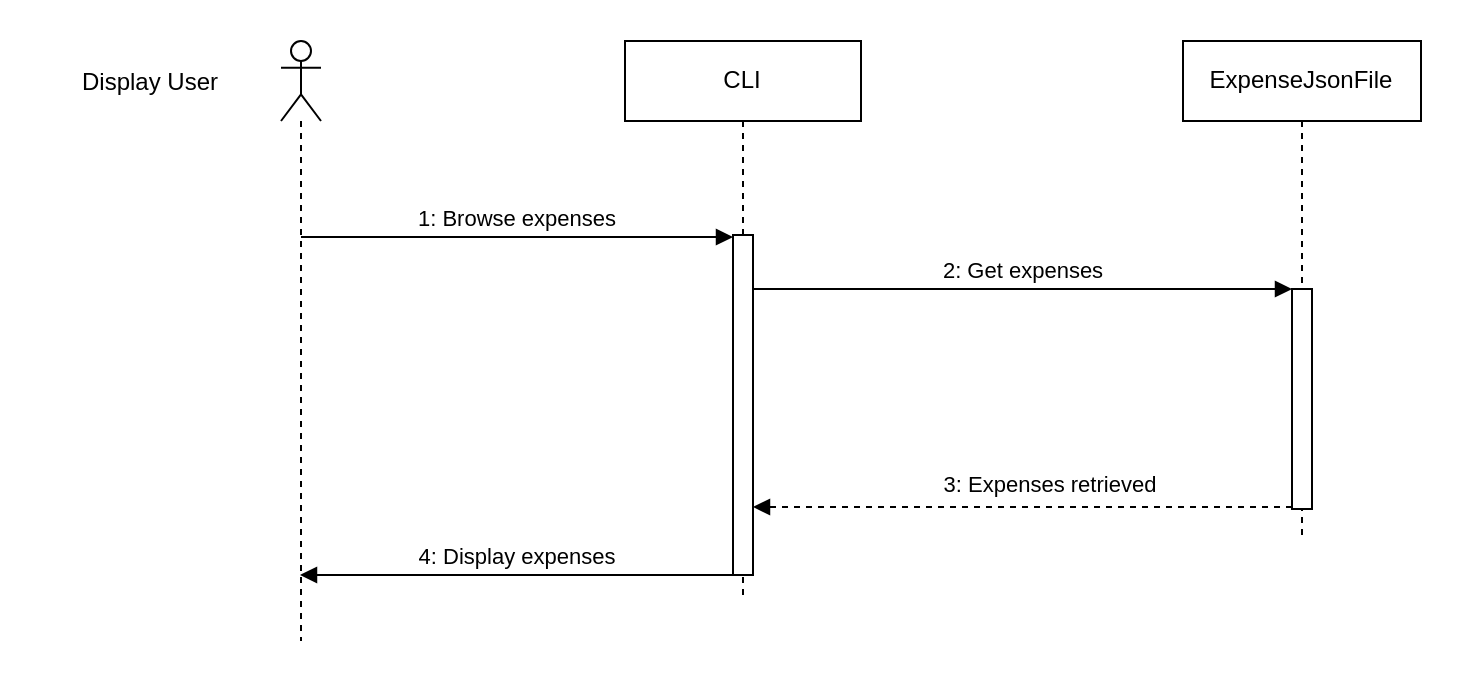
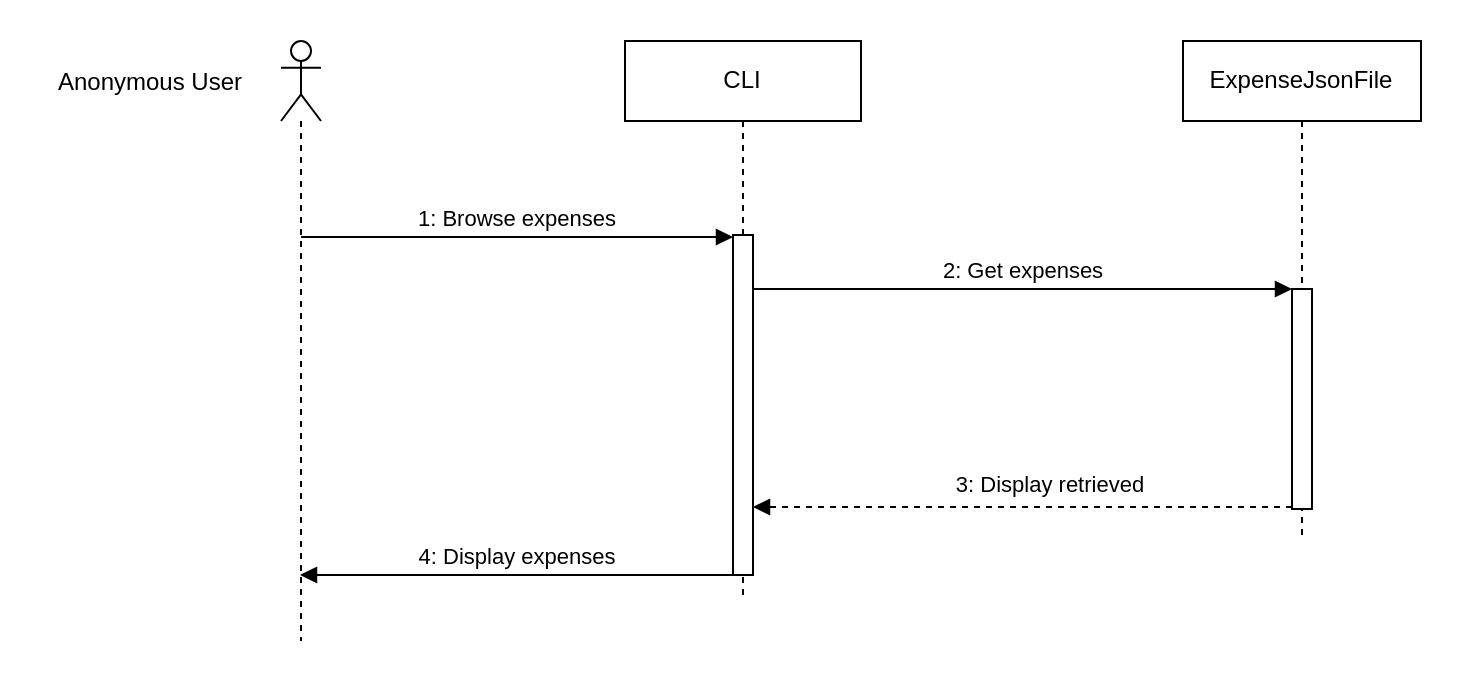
  <mxCell id="0" />
  <mxCell id="1" parent="0" />
  <mxCell id="2" value="" style="shape=umlLifeline;perimeter=lifelinePerimeter;whiteSpace=wrap;html=1;container=1;dropTarget=0;collapsible=0;recursiveResize=0;outlineConnect=0;portConstraint=eastwest;newEdgeStyle={&quot;curved&quot;:0,&quot;rounded&quot;:0};participant=umlActor;" vertex="1" parent="1"><mxGeometry x="140" y="20" width="20" height="300" as="geometry" /></mxCell>
- <mxCell id="3" value="Display User" style="text;html=1;align=center;verticalAlign=middle;whiteSpace=wrap;rounded=0;" vertex="1" parent="1"><mxGeometry x="20" y="26" width="110" height="30" as="geometry" /></mxCell>
+ <mxCell id="3" value="Anonymous User" style="text;html=1;align=center;verticalAlign=middle;whiteSpace=wrap;rounded=0;" vertex="1" parent="1"><mxGeometry x="20" y="26" width="110" height="30" as="geometry" /></mxCell>
  <mxCell id="4" value="ExpenseJsonFile" style="shape=umlLifeline;perimeter=lifelinePerimeter;whiteSpace=wrap;html=1;container=1;dropTarget=0;collapsible=0;recursiveResize=0;outlineConnect=0;portConstraint=eastwest;newEdgeStyle={&quot;edgeStyle&quot;:&quot;elbowEdgeStyle&quot;,&quot;elbow&quot;:&quot;vertical&quot;,&quot;curved&quot;:0,&quot;rounded&quot;:0};" vertex="1" parent="1"><mxGeometry x="591" y="20" width="119" height="250" as="geometry" /></mxCell>
  <mxCell id="5" value="" style="html=1;points=[[0,0,0,0,5],[0,1,0,0,-5],[1,0,0,0,5],[1,1,0,0,-5]];perimeter=orthogonalPerimeter;outlineConnect=0;targetShapes=umlLifeline;portConstraint=eastwest;newEdgeStyle={&quot;curved&quot;:0,&quot;rounded&quot;:0};" vertex="1" parent="4"><mxGeometry x="54.5" y="124" width="10" height="110" as="geometry" /></mxCell>
  <mxCell id="6" value="CLI" style="shape=umlLifeline;perimeter=lifelinePerimeter;whiteSpace=wrap;html=1;container=1;dropTarget=0;collapsible=0;recursiveResize=0;outlineConnect=0;portConstraint=eastwest;newEdgeStyle={&quot;edgeStyle&quot;:&quot;elbowEdgeStyle&quot;,&quot;elbow&quot;:&quot;vertical&quot;,&quot;curved&quot;:0,&quot;rounded&quot;:0};" vertex="1" parent="1"><mxGeometry x="312" y="20" width="118" height="280" as="geometry" /></mxCell>
  <mxCell id="7" value="" style="html=1;points=[[0,0,0,0,5],[0,1,0,0,-5],[1,0,0,0,5],[1,1,0,0,-5]];perimeter=orthogonalPerimeter;outlineConnect=0;targetShapes=umlLifeline;portConstraint=eastwest;newEdgeStyle={&quot;curved&quot;:0,&quot;rounded&quot;:0};" vertex="1" parent="6"><mxGeometry x="54" y="97" width="10" height="170" as="geometry" /></mxCell>
  <mxCell id="8" value="1: Browse expenses" style="html=1;verticalAlign=bottom;endArrow=block;curved=0;rounded=0;" edge="1" parent="1"><mxGeometry width="80" relative="1" as="geometry"><mxPoint x="149.987" y="118" as="sourcePoint" /><mxPoint x="366" y="118" as="targetPoint" /></mxGeometry></mxCell>
  <mxCell id="9" value="2: Get expenses" style="html=1;verticalAlign=bottom;endArrow=block;curved=0;rounded=0;" edge="1" parent="1" target="5"><mxGeometry width="80" relative="1" as="geometry"><mxPoint x="376" y="144" as="sourcePoint" /><mxPoint x="640" y="145" as="targetPoint" /></mxGeometry></mxCell>
  <mxCell id="10" value="" style="html=1;verticalAlign=bottom;labelBackgroundColor=none;endArrow=block;endFill=1;dashed=1;rounded=0;" edge="1" parent="1" target="7"><mxGeometry width="160" relative="1" as="geometry"><mxPoint x="645.5" y="253" as="sourcePoint" /><mxPoint x="371.149" y="253" as="targetPoint" /></mxGeometry></mxCell>
- <mxCell id="11" value="3: Expenses retrieved" style="text;html=1;align=center;verticalAlign=middle;whiteSpace=wrap;rounded=0;fontSize=11;" vertex="1" parent="1"><mxGeometry x="460" y="227" width="130" height="30" as="geometry" /></mxCell>
+ <mxCell id="11" value="3: Display retrieved" style="text;html=1;align=center;verticalAlign=middle;whiteSpace=wrap;rounded=0;fontSize=11;" vertex="1" parent="1"><mxGeometry x="460" y="227" width="130" height="30" as="geometry" /></mxCell>
  <mxCell id="12" value="4: Display expenses" style="html=1;verticalAlign=bottom;endArrow=block;curved=0;rounded=0;" edge="1" parent="1" target="2"><mxGeometry width="80" relative="1" as="geometry"><mxPoint x="366.5" y="287" as="sourcePoint" /><mxPoint x="180" y="290" as="targetPoint" /></mxGeometry></mxCell>
